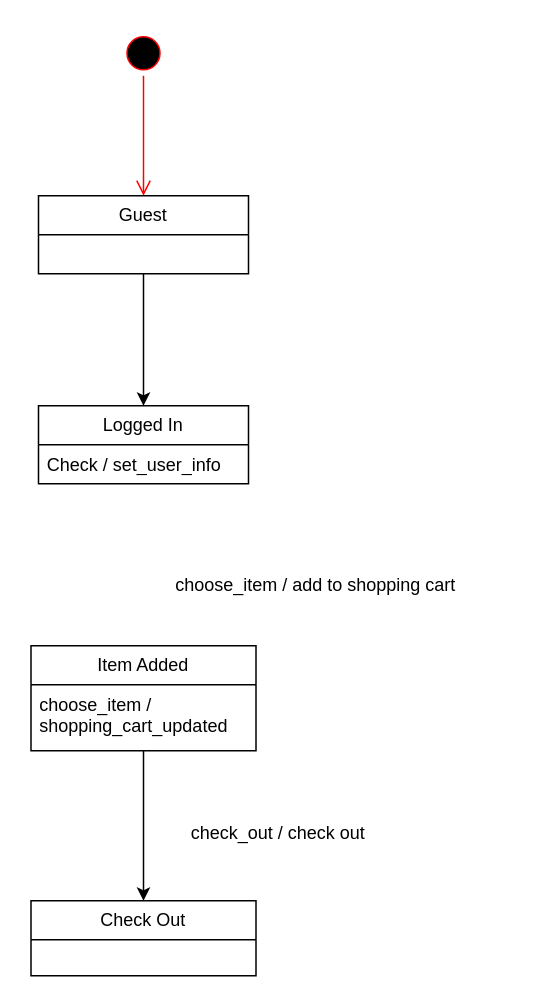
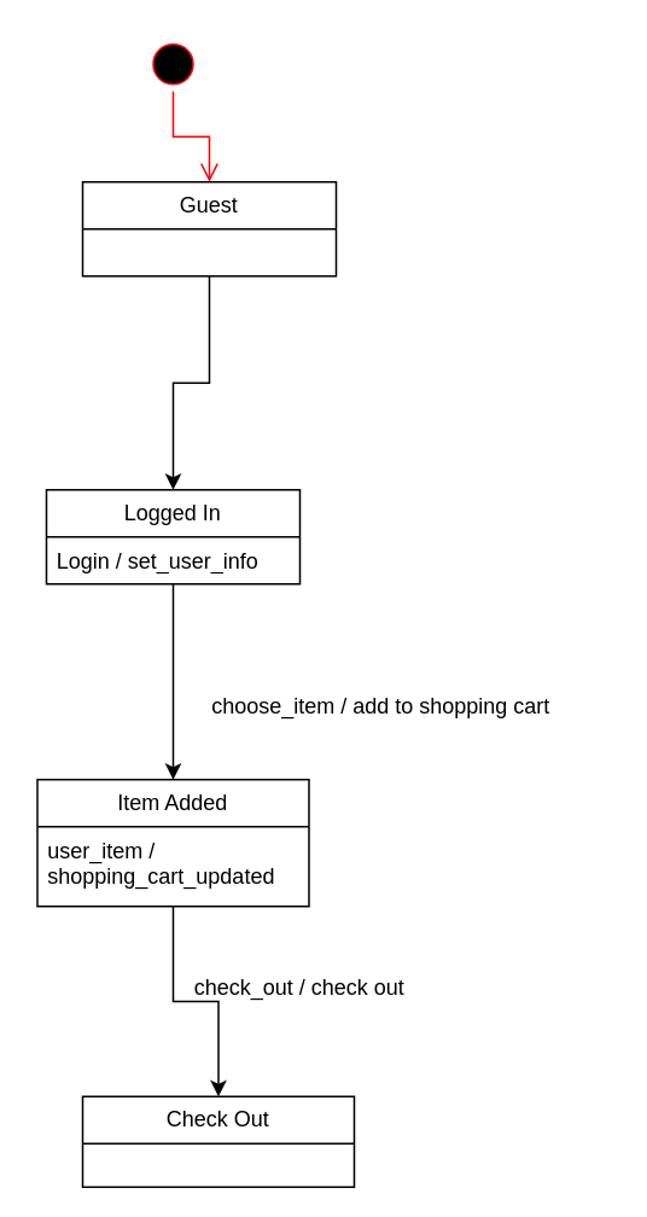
  <mxCell id="0" />
  <mxCell id="1" parent="0" />
  <mxCell id="2" value="" style="ellipse;html=1;shape=startState;fillColor=#000000;strokeColor=#ff0000;" parent="1" vertex="1"><mxGeometry x="80" y="20" width="30" height="30" as="geometry" /></mxCell>
  <mxCell id="3" value="" style="edgeStyle=orthogonalEdgeStyle;html=1;verticalAlign=bottom;endArrow=open;endSize=8;strokeColor=#ff0000;rounded=0;entryX=0.5;entryY=0;entryDx=0;entryDy=0;" parent="1" source="2" target="5" edge="1"><mxGeometry relative="1" as="geometry"><mxPoint x="95" y="120" as="targetPoint" /></mxGeometry></mxCell>
  <mxCell id="4" style="edgeStyle=orthogonalEdgeStyle;rounded=0;orthogonalLoop=1;jettySize=auto;html=1;entryX=0.5;entryY=0;entryDx=0;entryDy=0;" parent="1" source="5" target="7" edge="1"><mxGeometry relative="1" as="geometry" /></mxCell>
- <mxCell id="5" value="Guest" style="swimlane;fontStyle=0;childLayout=stackLayout;horizontal=1;startSize=26;fillColor=none;horizontalStack=0;resizeParent=1;resizeParentMax=0;resizeLast=0;collapsible=1;marginBottom=0;whiteSpace=wrap;html=1;" parent="1" vertex="1"><mxGeometry x="25" y="130" width="140" height="52" as="geometry" /></mxCell>
+ <mxCell id="5" value="Guest" style="swimlane;fontStyle=0;childLayout=stackLayout;horizontal=1;startSize=26;fillColor=none;horizontalStack=0;resizeParent=1;resizeParentMax=0;resizeLast=0;collapsible=1;marginBottom=0;whiteSpace=wrap;html=1;" parent="1" vertex="1"><mxGeometry x="45" y="100" width="140" height="52" as="geometry" /></mxCell>
+ <mxCell id="6" style="edgeStyle=orthogonalEdgeStyle;rounded=0;orthogonalLoop=1;jettySize=auto;html=1;entryX=0.5;entryY=0;entryDx=0;entryDy=0;" parent="1" source="7" target="10" edge="1"><mxGeometry relative="1" as="geometry" /></mxCell>
  <mxCell id="7" value="Logged In" style="swimlane;fontStyle=0;childLayout=stackLayout;horizontal=1;startSize=26;fillColor=none;horizontalStack=0;resizeParent=1;resizeParentMax=0;resizeLast=0;collapsible=1;marginBottom=0;whiteSpace=wrap;html=1;" parent="1" vertex="1"><mxGeometry x="25" y="270" width="140" height="52" as="geometry" /></mxCell>
- <mxCell id="8" value="Check / set_user_info" style="text;strokeColor=none;fillColor=none;align=left;verticalAlign=top;spacingLeft=4;spacingRight=4;overflow=hidden;rotatable=0;points=[[0,0.5],[1,0.5]];portConstraint=eastwest;whiteSpace=wrap;html=1;" parent="7" vertex="1"><mxGeometry y="26" width="140" height="26" as="geometry" /></mxCell>
+ <mxCell id="8" value="Login / set_user_info" style="text;strokeColor=none;fillColor=none;align=left;verticalAlign=top;spacingLeft=4;spacingRight=4;overflow=hidden;rotatable=0;points=[[0,0.5],[1,0.5]];portConstraint=eastwest;whiteSpace=wrap;html=1;" parent="7" vertex="1"><mxGeometry y="26" width="140" height="26" as="geometry" /></mxCell>
  <mxCell id="9" style="edgeStyle=orthogonalEdgeStyle;rounded=0;orthogonalLoop=1;jettySize=auto;html=1;entryX=0.5;entryY=0;entryDx=0;entryDy=0;" parent="1" source="10" target="13" edge="1"><mxGeometry relative="1" as="geometry" /></mxCell>
  <mxCell id="10" value="Item Added" style="swimlane;fontStyle=0;childLayout=stackLayout;horizontal=1;startSize=26;fillColor=none;horizontalStack=0;resizeParent=1;resizeParentMax=0;resizeLast=0;collapsible=1;marginBottom=0;whiteSpace=wrap;html=1;" parent="1" vertex="1"><mxGeometry x="20" y="430" width="150" height="70" as="geometry" /></mxCell>
- <mxCell id="11" value="choose_item / shopping_cart_updated" style="text;strokeColor=none;fillColor=none;align=left;verticalAlign=top;spacingLeft=4;spacingRight=4;overflow=hidden;rotatable=0;points=[[0,0.5],[1,0.5]];portConstraint=eastwest;whiteSpace=wrap;html=1;" parent="10" vertex="1"><mxGeometry y="26" width="150" height="44" as="geometry" /></mxCell>
+ <mxCell id="11" value="user_item / shopping_cart_updated" style="text;strokeColor=none;fillColor=none;align=left;verticalAlign=top;spacingLeft=4;spacingRight=4;overflow=hidden;rotatable=0;points=[[0,0.5],[1,0.5]];portConstraint=eastwest;whiteSpace=wrap;html=1;" parent="10" vertex="1"><mxGeometry y="26" width="150" height="44" as="geometry" /></mxCell>
  <mxCell id="12" value="choose_item / add to shopping cart" style="text;html=1;strokeColor=none;fillColor=none;align=center;verticalAlign=middle;whiteSpace=wrap;rounded=0;" parent="1" vertex="1"><mxGeometry x="85" y="375" width="250" height="30" as="geometry" /></mxCell>
- <mxCell id="13" value="Check Out" style="swimlane;fontStyle=0;childLayout=stackLayout;horizontal=1;startSize=26;fillColor=none;horizontalStack=0;resizeParent=1;resizeParentMax=0;resizeLast=0;collapsible=1;marginBottom=0;whiteSpace=wrap;html=1;" parent="1" vertex="1"><mxGeometry x="20" y="600" width="150" height="50" as="geometry" /></mxCell>
- <mxCell id="14" value="check_out / check out" style="text;html=1;strokeColor=none;fillColor=none;align=center;verticalAlign=middle;whiteSpace=wrap;rounded=0;" parent="1" vertex="1"><mxGeometry x="60" y="540" width="250" height="30" as="geometry" /></mxCell>
+ <mxCell id="13" value="Check Out" style="swimlane;fontStyle=0;childLayout=stackLayout;horizontal=1;startSize=26;fillColor=none;horizontalStack=0;resizeParent=1;resizeParentMax=0;resizeLast=0;collapsible=1;marginBottom=0;whiteSpace=wrap;html=1;" parent="1" vertex="1"><mxGeometry x="45" y="605" width="150" height="50" as="geometry" /></mxCell>
+ <mxCell id="14" value="check_out / check out" style="text;html=1;strokeColor=none;fillColor=none;align=center;verticalAlign=middle;whiteSpace=wrap;rounded=0;" parent="1" vertex="1"><mxGeometry x="40" y="530" width="250" height="30" as="geometry" /></mxCell>
